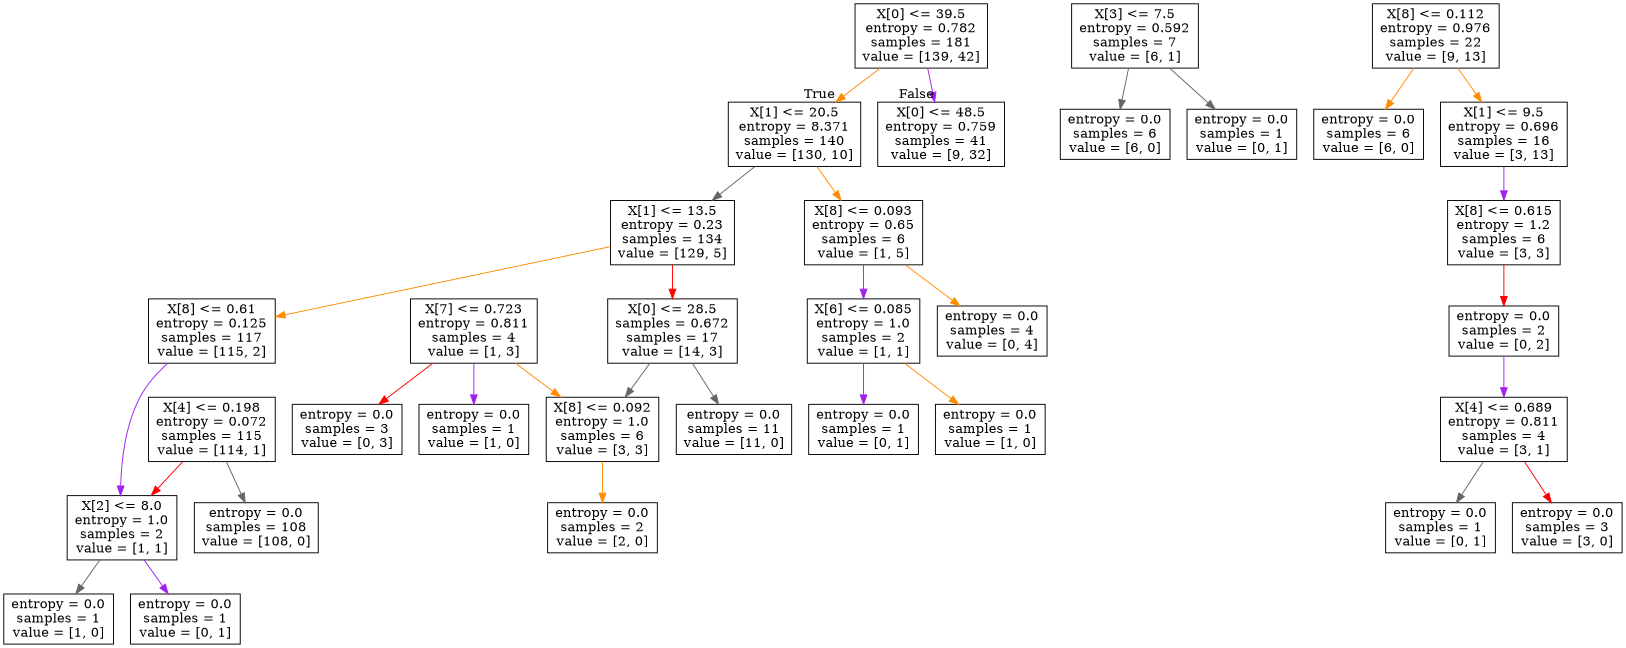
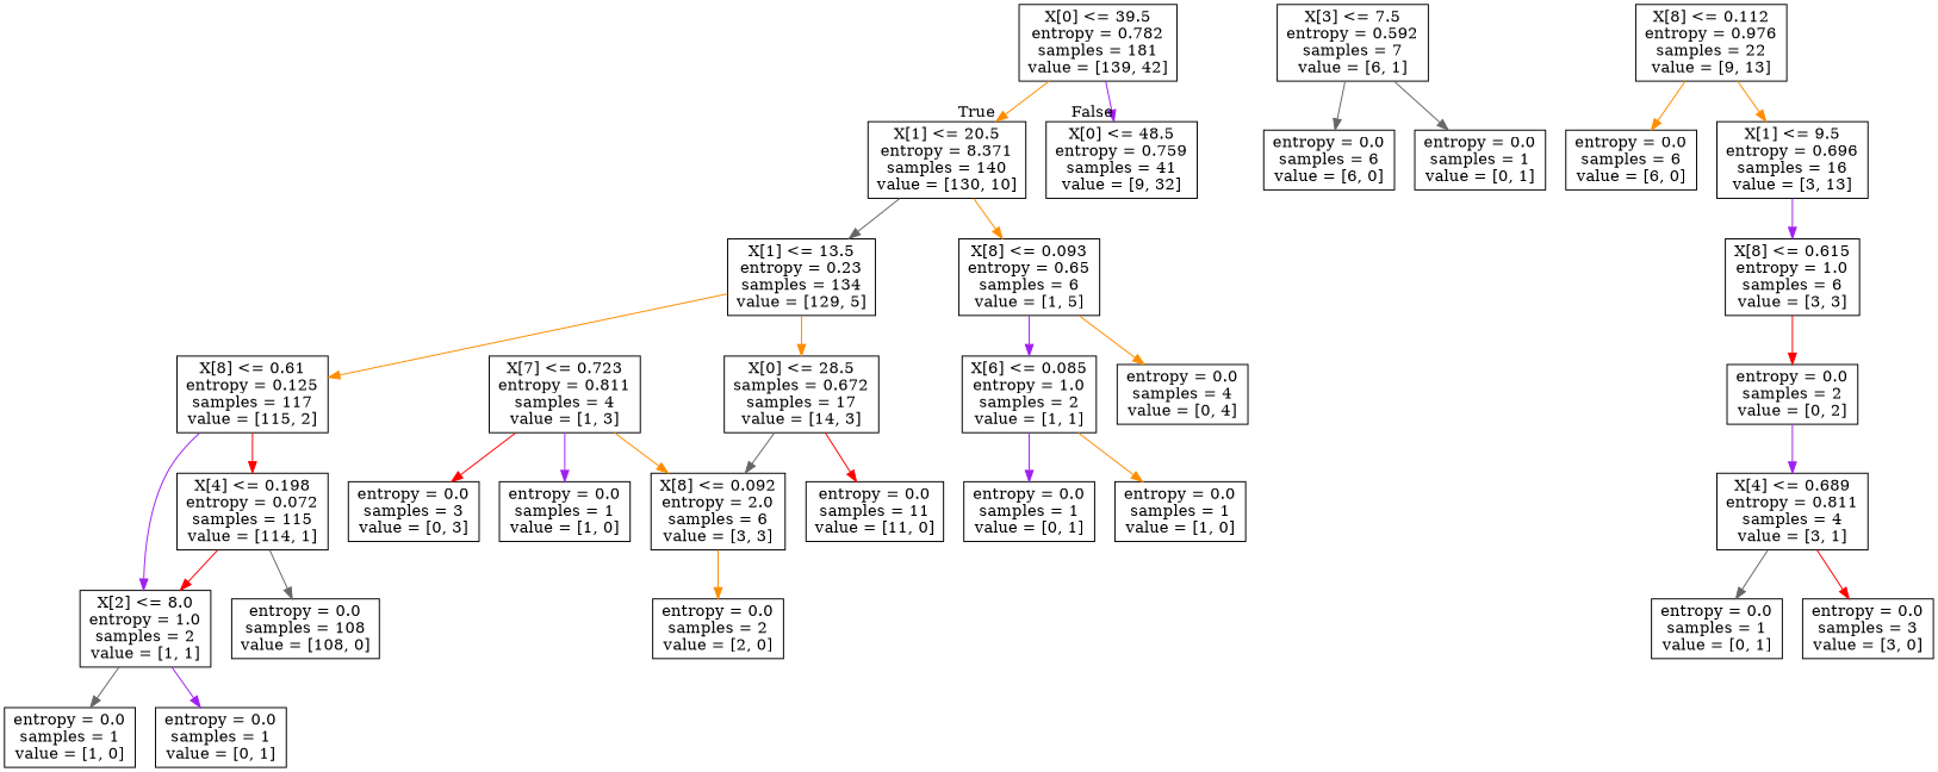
  digraph {
    node [shape=box]
    edge [color=darkorange]
    n1 [label="X[0] <= 39.5\nentropy = 0.782\nsamples = 181\nvalue = [139, 42]"]
    n2 [label="X[1] <= 20.5\nentropy = 8.371\nsamples = 140\nvalue = [130, 10]"]
    n3 [label="X[0] <= 48.5\nentropy = 0.759\nsamples = 41\nvalue = [9, 32]"]
    n4 [label="X[1] <= 13.5\nentropy = 0.23\nsamples = 134\nvalue = [129, 5]"]
    n5 [label="X[8] <= 0.093\nentropy = 0.65\nsamples = 6\nvalue = [1, 5]"]
    n6 [label="X[8] <= 0.61\nentropy = 0.125\nsamples = 117\nvalue = [115, 2]"]
    n7 [label="X[0] <= 28.5\nsamples = 0.672\nsamples = 17\nvalue = [14, 3]"]
    n8 [label="X[6] <= 0.085\nentropy = 1.0\nsamples = 2\nvalue = [1, 1]"]
    n9 [label="entropy = 0.0\nsamples = 4\nvalue = [0, 4]"]
    n10 [label="X[4] <= 0.198\nentropy = 0.072\nsamples = 115\nvalue = [114, 1]"]
    n11 [label="X[2] <= 8.0\nentropy = 1.0\nsamples = 2\nvalue = [1, 1]"]
-   n12 [label="X[8] <= 0.092\nentropy = 1.0\nsamples = 6\nvalue = [3, 3]"]
+   n12 [label="X[8] <= 0.092\nentropy = 2.0\nsamples = 6\nvalue = [3, 3]"]
    n13 [label="entropy = 0.0\nsamples = 11\nvalue = [11, 0]"]
    n14 [label="entropy = 0.0\nsamples = 108\nvalue = [108, 0]"]
    n15 [label="entropy = 0.0\nsamples = 1\nvalue = [1, 0]"]
    n16 [label="entropy = 0.0\nsamples = 1\nvalue = [0, 1]"]
    n17 [label="X[3] <= 7.5\nentropy = 0.592\nsamples = 7\nvalue = [6, 1]"]
    n18 [label="entropy = 0.0\nsamples = 6\nvalue = [6, 0]"]
    n19 [label="entropy = 0.0\nsamples = 1\nvalue = [0, 1]"]
    n20 [label="entropy = 0.0\nsamples = 2\nvalue = [2, 0]"]
    n21 [label="X[7] <= 0.723\nentropy = 0.811\nsamples = 4\nvalue = [1, 3]"]
    n22 [label="entropy = 0.0\nsamples = 3\nvalue = [0, 3]"]
    n23 [label="entropy = 0.0\nsamples = 1\nvalue = [1, 0]"]
    n24 [label="entropy = 0.0\nsamples = 1\nvalue = [0, 1]"]
    n25 [label="entropy = 0.0\nsamples = 1\nvalue = [1, 0]"]
    n26 [label="X[8] <= 0.112\nentropy = 0.976\nsamples = 22\nvalue = [9, 13]"]
    n27 [label="entropy = 0.0\nsamples = 6\nvalue = [6, 0]"]
    n28 [label="X[1] <= 9.5\nentropy = 0.696\nsamples = 16\nvalue = [3, 13]"]
-   n29 [label="X[8] <= 0.615\nentropy = 1.2\nsamples = 6\nvalue = [3, 3]"]
+   n29 [label="X[8] <= 0.615\nentropy = 1.0\nsamples = 6\nvalue = [3, 3]"]
    n30 [label="entropy = 0.0\nsamples = 2\nvalue = [0, 2]"]
    n31 [label="X[4] <= 0.689\nentropy = 0.811\nsamples = 4\nvalue = [3, 1]"]
    n32 [label="entropy = 0.0\nsamples = 1\nvalue = [0, 1]"]
    n33 [label="entropy = 0.0\nsamples = 3\nvalue = [3, 0]"]
    n1 -> n2 [headlabel=True labelangle=45 labeldistance=2.5]
    n1 -> n3 [color=purple headlabel=False labelangle=-45 labeldistance=2.5]
    n2 -> n4 [color=gray40]
    n2 -> n5
    n4 -> n6
-   n4 -> n7 [color=red]
+   n4 -> n7
    n5 -> n8 [color=purple]
    n5 -> n9
+   n6 -> n10 [color=red]
    n6 -> n11 [color=purple]
    n7 -> n12 [color=gray40]
-   n7 -> n13 [color=gray40]
+   n7 -> n13 [color=red]
    n8 -> n24 [color=purple]
    n8 -> n25
    n10 -> n11 [color=red]
    n10 -> n14 [color=gray40]
    n11 -> n15 [color=gray40]
    n11 -> n16 [color=purple]
    n12 -> n20
    n17 -> n18 [color=gray40]
    n17 -> n19 [color=gray40]
    n21 -> n12
    n21 -> n22 [color=red]
    n21 -> n23 [color=purple]
    n26 -> n27
    n26 -> n28
    n28 -> n29 [color=purple]
    n29 -> n30 [color=red]
    n30 -> n31 [color=purple]
    n31 -> n32 [color=gray40]
    n31 -> n33 [color=red]
  }
